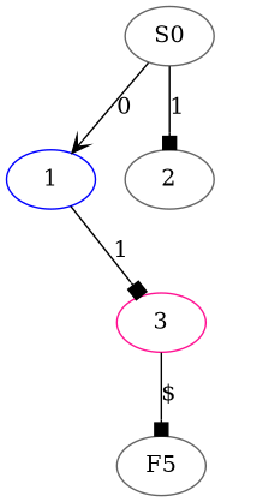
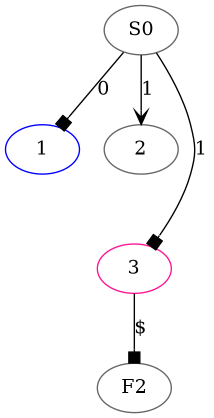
  digraph {
    node [color=gray40]
    edge [arrowhead=vee]
    n1 [label=S0]
    n2 [color=blue label=1]
    n3 [label=2]
    n4 [color=deeppink label=3]
-   n5 [label=F5]
-   n1 -> n2 [label=0]
-   n1 -> n3 [arrowhead=box label=1]
-   n2 -> n4 [arrowhead=box label=1]
+   n5 [label=F2]
+   n1 -> n2 [arrowhead=box label=0]
+   n1 -> n3 [label=1]
+   n1 -> n4 [arrowhead=box label=1]
    n4 -> n5 [arrowhead=box label="$"]
  }
